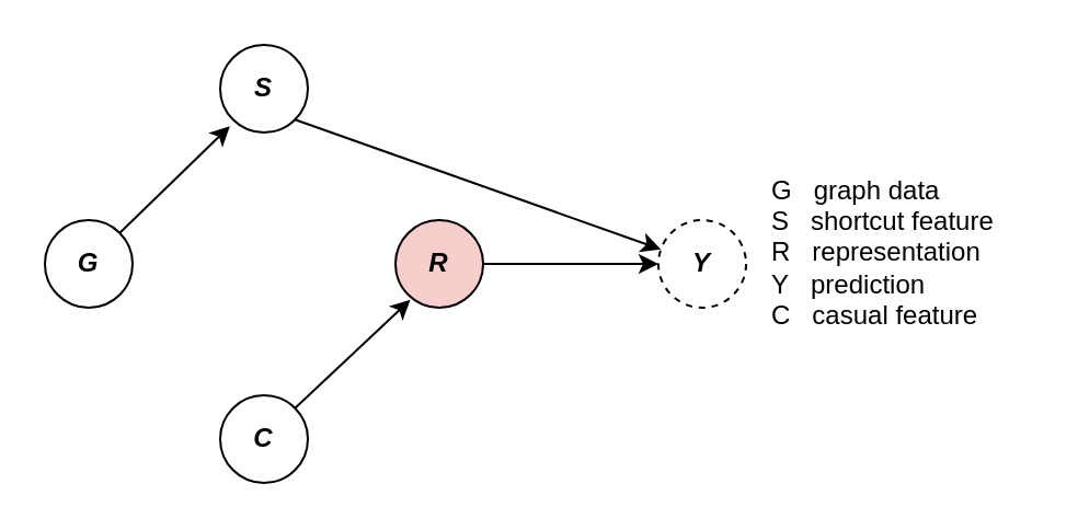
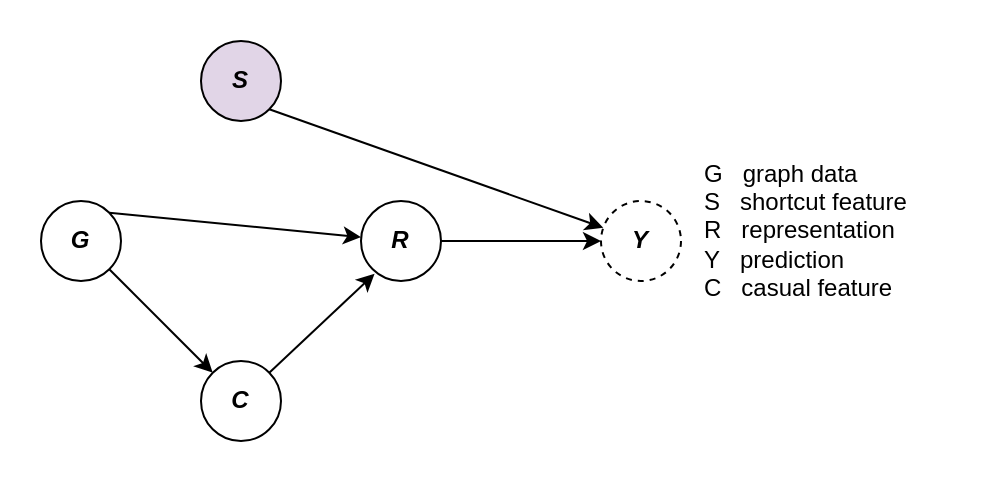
  <mxCell id="0" />
  <mxCell id="1" parent="0" />
  <mxCell id="2" value="&lt;b&gt;&lt;i&gt;G&lt;/i&gt;&lt;/b&gt;" style="ellipse;whiteSpace=wrap;html=1;aspect=fixed;" vertex="1" parent="1"><mxGeometry x="20" y="100" width="40" height="40" as="geometry" /></mxCell>
- <mxCell id="3" value="&lt;b&gt;&lt;i&gt;R&lt;/i&gt;&lt;/b&gt;" style="ellipse;whiteSpace=wrap;html=1;aspect=fixed;fillColor=#f8cecc;" vertex="1" parent="1"><mxGeometry x="180" y="100" width="40" height="40" as="geometry" /></mxCell>
+ <mxCell id="3" value="&lt;b&gt;&lt;i&gt;R&lt;/i&gt;&lt;/b&gt;" style="ellipse;whiteSpace=wrap;html=1;aspect=fixed;" vertex="1" parent="1"><mxGeometry x="180" y="100" width="40" height="40" as="geometry" /></mxCell>
  <mxCell id="4" value="&lt;b&gt;&lt;i&gt;C&lt;/i&gt;&lt;/b&gt;" style="ellipse;whiteSpace=wrap;html=1;aspect=fixed;" vertex="1" parent="1"><mxGeometry x="100" y="180" width="40" height="40" as="geometry" /></mxCell>
- <mxCell id="5" value="&lt;b&gt;&lt;i&gt;S&lt;/i&gt;&lt;/b&gt;" style="ellipse;whiteSpace=wrap;html=1;aspect=fixed;" vertex="1" parent="1"><mxGeometry x="100" y="20" width="40" height="40" as="geometry" /></mxCell>
+ <mxCell id="5" value="&lt;b&gt;&lt;i&gt;S&lt;/i&gt;&lt;/b&gt;" style="ellipse;whiteSpace=wrap;html=1;aspect=fixed;fillColor=#e1d5e7;" vertex="1" parent="1"><mxGeometry x="100" y="20" width="40" height="40" as="geometry" /></mxCell>
  <mxCell id="6" value="&lt;b&gt;&lt;i&gt;Y&lt;/i&gt;&lt;/b&gt;" style="ellipse;whiteSpace=wrap;html=1;aspect=fixed;dashed=1;" vertex="1" parent="1"><mxGeometry x="300" y="100" width="40" height="40" as="geometry" /></mxCell>
- <mxCell id="7" value="" style="endArrow=classic;html=1;rounded=0;entryX=0.111;entryY=0.927;entryDx=0;entryDy=0;entryPerimeter=0;exitX=1;exitY=0;exitDx=0;exitDy=0;" edge="1" parent="1" source="2" target="5"><mxGeometry width="50" height="50" relative="1" as="geometry"><mxPoint x="60" y="100" as="sourcePoint" /><mxPoint x="110" y="50" as="targetPoint" /></mxGeometry></mxCell>
+ <mxCell id="7" value="" style="endArrow=classic;html=1;rounded=0;exitX=1;exitY=0;exitDx=0;exitDy=0;" edge="1" parent="1" source="2" target="3"><mxGeometry width="50" height="50" relative="1" as="geometry"><mxPoint x="60" y="100" as="sourcePoint" /><mxPoint x="110" y="50" as="targetPoint" /></mxGeometry></mxCell>
+ <mxCell id="8" value="" style="endArrow=classic;html=1;rounded=0;entryX=0;entryY=0;entryDx=0;entryDy=0;exitX=1;exitY=1;exitDx=0;exitDy=0;" edge="1" parent="1" source="2" target="4"><mxGeometry width="50" height="50" relative="1" as="geometry"><mxPoint x="64" y="116" as="sourcePoint" /><mxPoint x="114" y="67" as="targetPoint" /></mxGeometry></mxCell>
  <mxCell id="9" value="" style="endArrow=classic;html=1;rounded=0;exitX=1;exitY=1;exitDx=0;exitDy=0;" edge="1" parent="1" source="5" target="6"><mxGeometry width="50" height="50" relative="1" as="geometry"><mxPoint x="130" y="60" as="sourcePoint" /><mxPoint x="180" y="11" as="targetPoint" /></mxGeometry></mxCell>
  <mxCell id="10" value="" style="endArrow=classic;html=1;rounded=0;entryX=0.17;entryY=0.909;entryDx=0;entryDy=0;entryPerimeter=0;exitX=1;exitY=0;exitDx=0;exitDy=0;" edge="1" parent="1" source="4" target="3"><mxGeometry width="50" height="50" relative="1" as="geometry"><mxPoint x="140" y="189" as="sourcePoint" /><mxPoint x="190" y="140" as="targetPoint" /></mxGeometry></mxCell>
  <mxCell id="11" value="" style="endArrow=classic;html=1;rounded=0;entryX=0;entryY=0.5;entryDx=0;entryDy=0;exitX=1;exitY=0.5;exitDx=0;exitDy=0;" edge="1" parent="1" source="3" target="6"><mxGeometry width="50" height="50" relative="1" as="geometry"><mxPoint x="94" y="146" as="sourcePoint" /><mxPoint x="144" y="97" as="targetPoint" /></mxGeometry></mxCell>
  <mxCell id="12" value="G&amp;nbsp; &amp;nbsp;graph data&lt;div&gt;S&amp;nbsp; &amp;nbsp;shortcut feature&lt;/div&gt;&lt;div&gt;R&amp;nbsp; &amp;nbsp;representation&lt;/div&gt;&lt;div&gt;Y&amp;nbsp; &amp;nbsp;prediction&lt;/div&gt;&lt;div&gt;C&amp;nbsp; &amp;nbsp;casual feature&lt;/div&gt;" style="text;html=1;align=left;verticalAlign=middle;resizable=0;points=[];autosize=1;strokeColor=none;fillColor=none;" vertex="1" parent="1"><mxGeometry x="350" y="70" width="120" height="90" as="geometry" /></mxCell>
